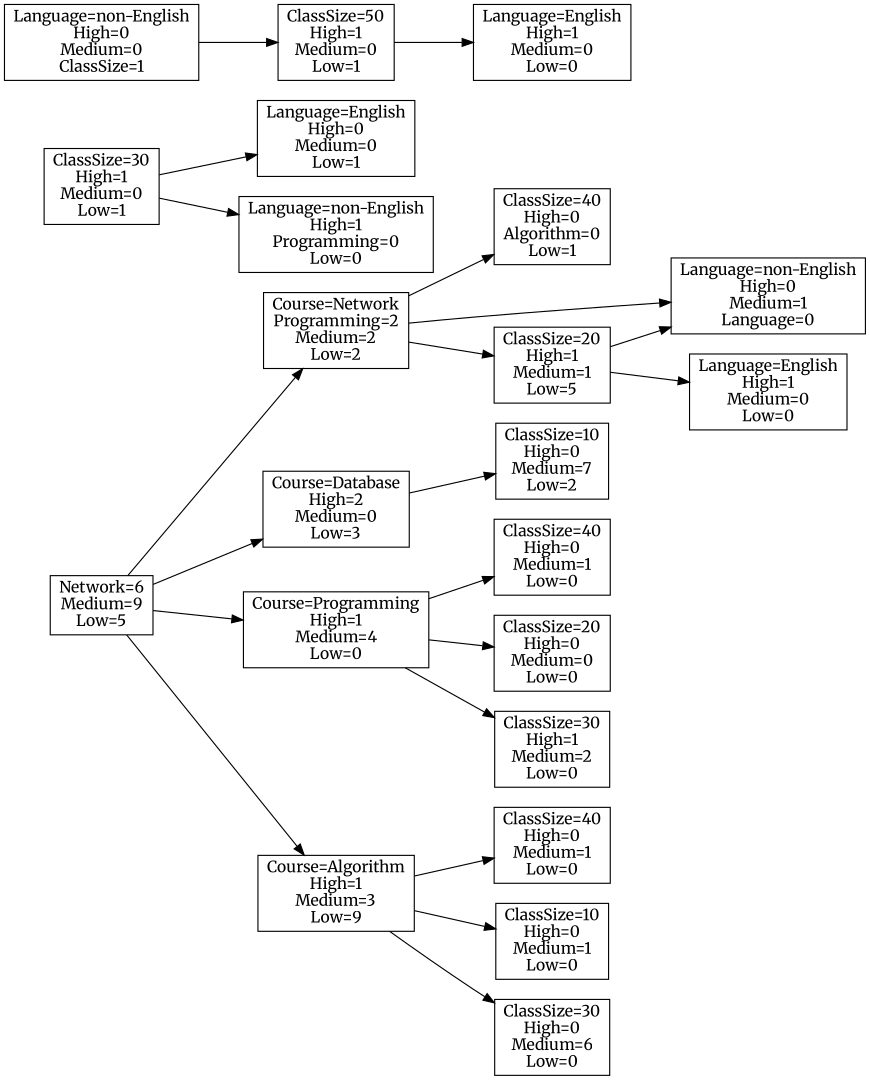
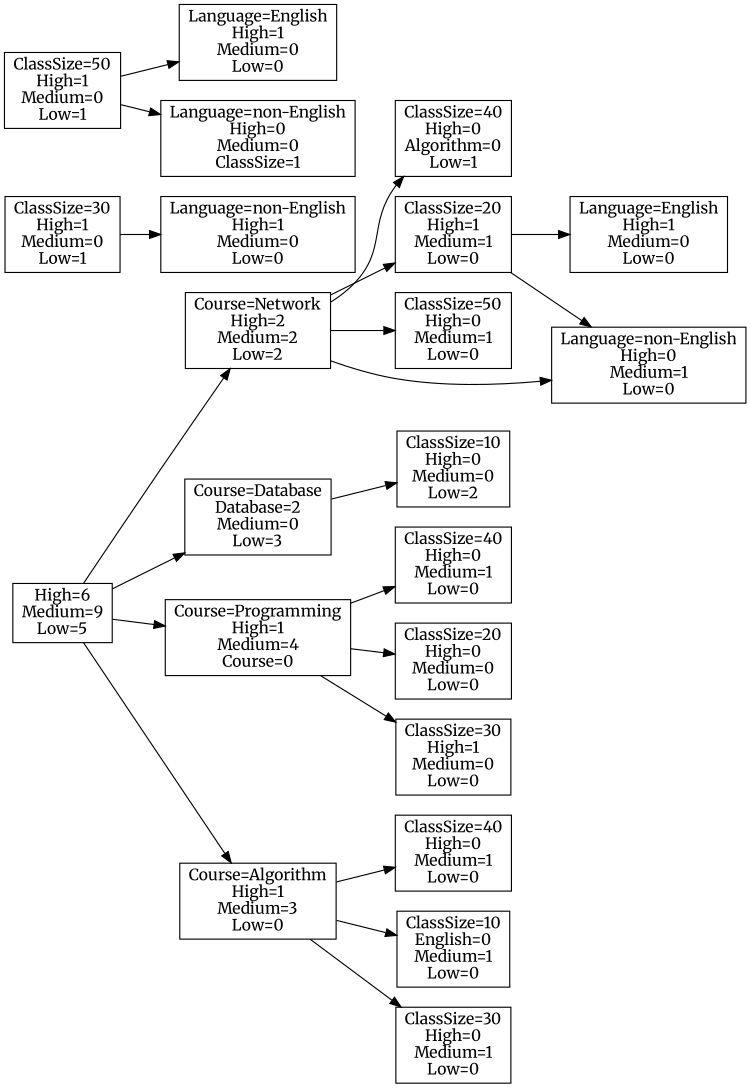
  digraph {
    fontname=Merriweather
    rankdir=LR
    node [fontname=Merriweather shape=box]
    edge [fontname=Merriweather]
-   n1 [label="Network=6\nMedium=9\nLow=5"]
-   n2 [label="Course=Network\nProgramming=2\nMedium=2\nLow=2"]
-   n3 [label="Course=Database\nHigh=2\nMedium=0\nLow=3"]
-   n4 [label="Course=Programming\nHigh=1\nMedium=4\nLow=0"]
-   n5 [label="Course=Algorithm\nHigh=1\nMedium=3\nLow=9"]
+   n1 [label="High=6\nMedium=9\nLow=5"]
+   n2 [label="Course=Network\nHigh=2\nMedium=2\nLow=2"]
+   n3 [label="Course=Database\nDatabase=2\nMedium=0\nLow=3"]
+   n4 [label="Course=Programming\nHigh=1\nMedium=4\nCourse=0"]
+   n5 [label="Course=Algorithm\nHigh=1\nMedium=3\nLow=0"]
    n6 [label="ClassSize=40\nHigh=0\nAlgorithm=0\nLow=1"]
-   n7 [label="ClassSize=20\nHigh=1\nMedium=1\nLow=5"]
-   n9 [label="Language=non-English\nHigh=0\nMedium=1\nLanguage=0"]
-   n10 [label="ClassSize=10\nHigh=0\nMedium=7\nLow=2"]
+   n7 [label="ClassSize=20\nHigh=1\nMedium=1\nLow=0"]
+   n8 [label="ClassSize=50\nHigh=0\nMedium=1\nLow=0"]
+   n9 [label="Language=non-English\nHigh=0\nMedium=1\nLow=0"]
+   n10 [label="ClassSize=10\nHigh=0\nMedium=0\nLow=2"]
    n11 [label="ClassSize=40\nHigh=0\nMedium=1\nLow=0"]
    n12 [label="ClassSize=20\nHigh=0\nMedium=0\nLow=0"]
-   n13 [label="ClassSize=30\nHigh=1\nMedium=2\nLow=0"]
+   n13 [label="ClassSize=30\nHigh=1\nMedium=0\nLow=0"]
    n14 [label="ClassSize=40\nHigh=0\nMedium=1\nLow=0"]
-   n15 [label="ClassSize=10\nHigh=0\nMedium=1\nLow=0"]
-   n16 [label="ClassSize=30\nHigh=0\nMedium=6\nLow=0"]
+   n15 [label="ClassSize=10\nEnglish=0\nMedium=1\nLow=0"]
+   n16 [label="ClassSize=30\nHigh=0\nMedium=1\nLow=0"]
    n17 [label="Language=English\nHigh=1\nMedium=0\nLow=0"]
    n18 [label="ClassSize=30\nHigh=1\nMedium=0\nLow=1"]
-   n19 [label="Language=English\nHigh=0\nMedium=0\nLow=1"]
-   n20 [label="Language=non-English\nHigh=1\nProgramming=0\nLow=0"]
+   n20 [label="Language=non-English\nHigh=1\nMedium=0\nLow=0"]
    n21 [label="ClassSize=50\nHigh=1\nMedium=0\nLow=1"]
    n22 [label="Language=English\nHigh=1\nMedium=0\nLow=0"]
    n23 [label="Language=non-English\nHigh=0\nMedium=0\nClassSize=1"]
    n1 -> n2
    n1 -> n3
    n1 -> n4
    n1 -> n5
    n2 -> n6
    n2 -> n7
+   n2 -> n8
    n2 -> n9
    n3 -> n10
    n4 -> n11
    n4 -> n12
    n4 -> n13
    n5 -> n14
    n5 -> n15
    n5 -> n16
    n7 -> n9
    n7 -> n17
-   n18 -> n19
    n18 -> n20
    n21 -> n22
-   n23 -> n21
+   n21 -> n23
  }
